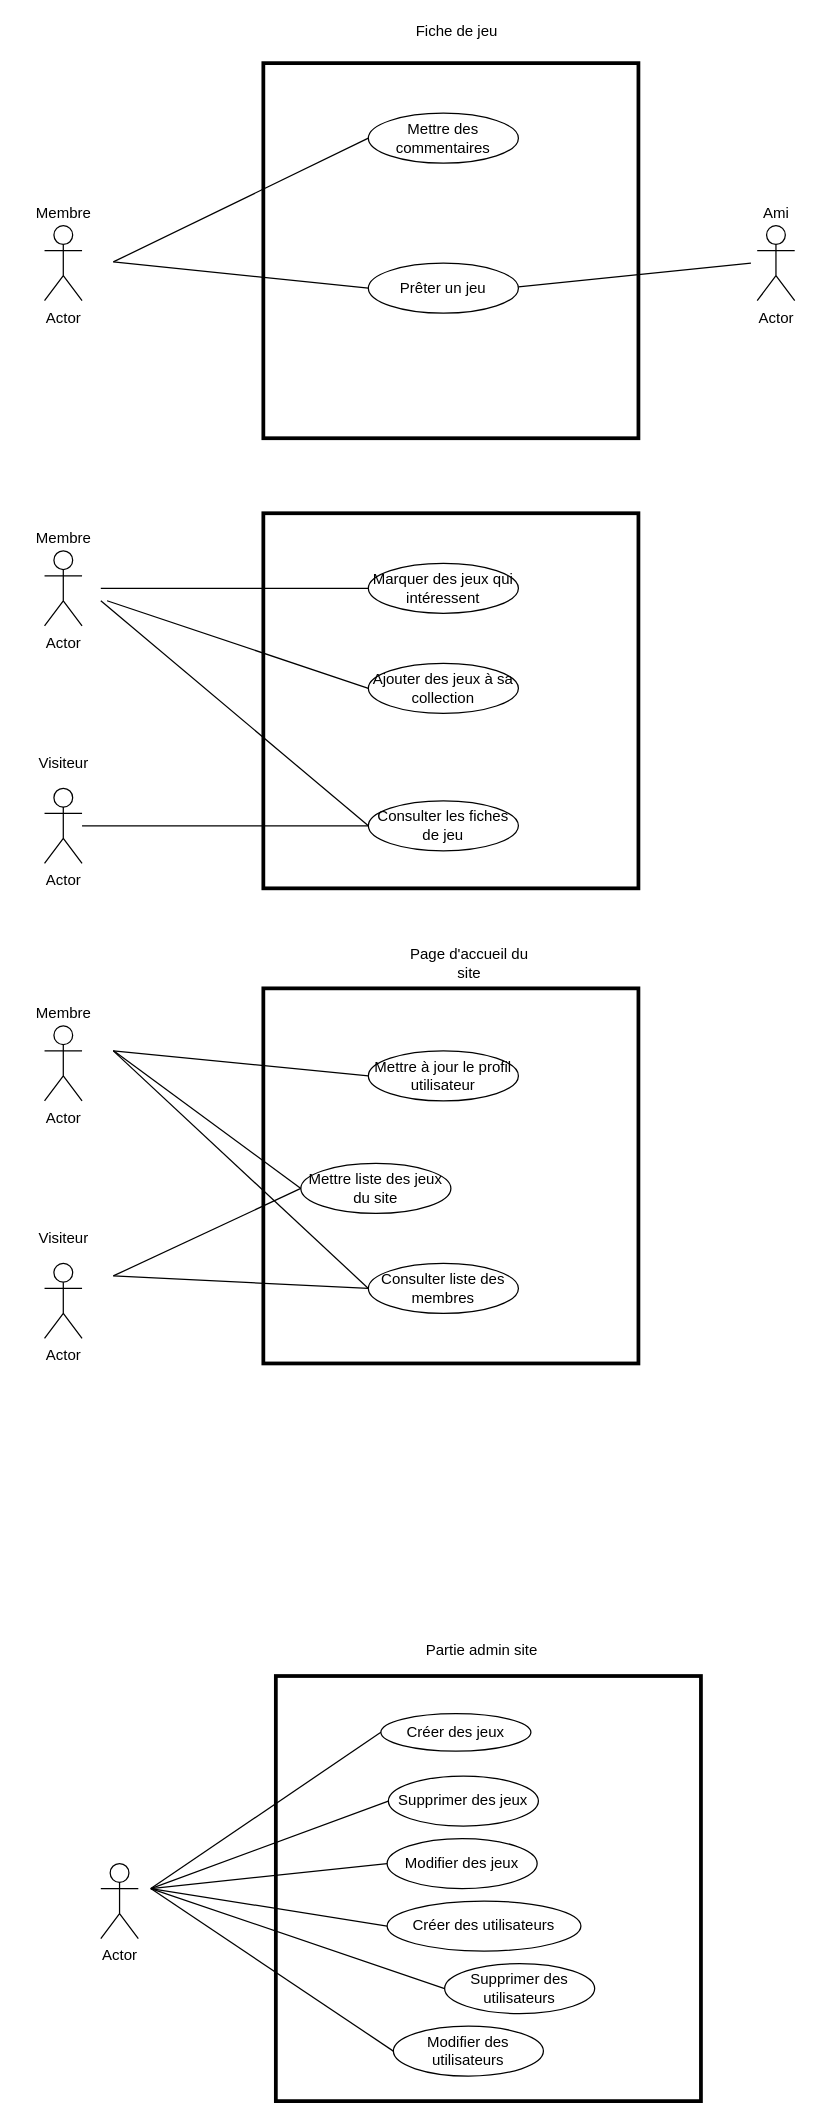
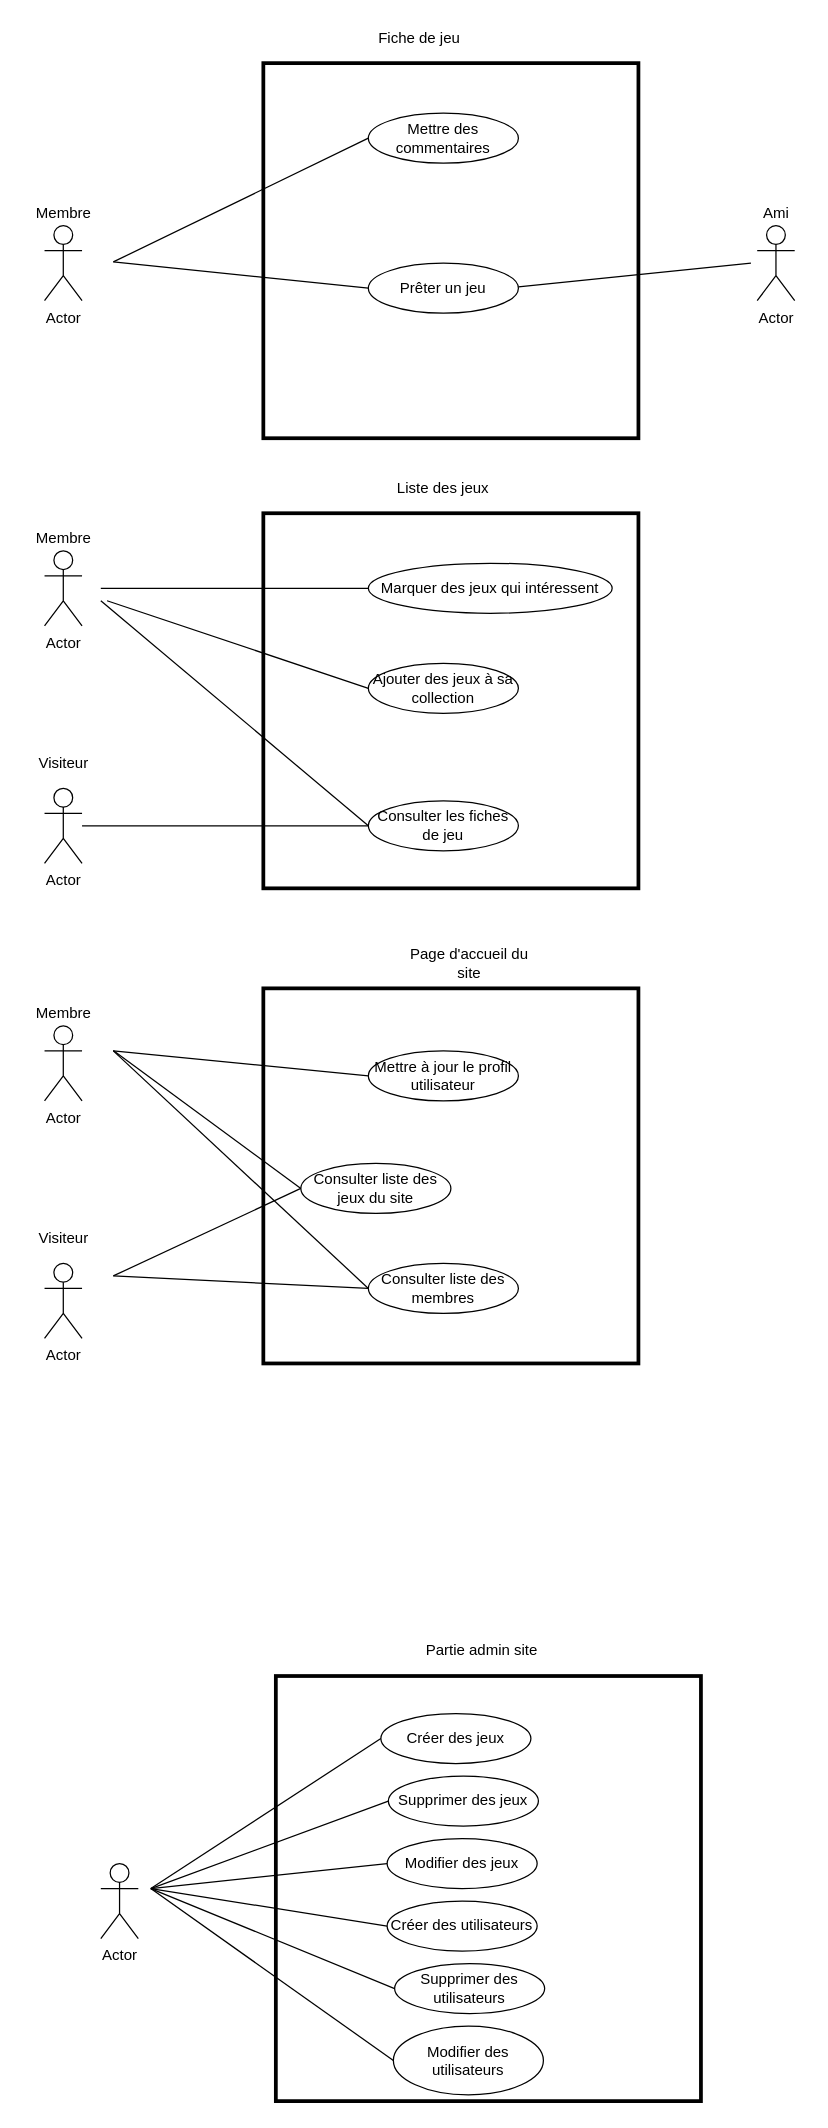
  <mxCell id="0" />
  <mxCell id="1" parent="0" />
  <mxCell id="2" value="" style="whiteSpace=wrap;html=1;aspect=fixed;strokeWidth=3;perimeterSpacing=5;fillColor=none;" vertex="1" parent="1"><mxGeometry x="210" y="790" width="300" height="300" as="geometry" /></mxCell>
  <mxCell id="3" value="Actor" style="shape=umlActor;verticalLabelPosition=bottom;verticalAlign=top;html=1;outlineConnect=0;" vertex="1" parent="1"><mxGeometry x="80" y="1490" width="30" height="60" as="geometry" /></mxCell>
  <mxCell id="4" value="Actor" style="shape=umlActor;verticalLabelPosition=bottom;verticalAlign=top;html=1;outlineConnect=0;" vertex="1" parent="1"><mxGeometry x="35" y="440" width="30" height="60" as="geometry" /></mxCell>
  <mxCell id="5" value="Actor" style="shape=umlActor;verticalLabelPosition=bottom;verticalAlign=top;html=1;outlineConnect=0;" vertex="1" parent="1"><mxGeometry x="35" y="630" width="30" height="60" as="geometry" /></mxCell>
  <mxCell id="6" value="Membre" style="text;html=1;align=center;verticalAlign=middle;resizable=0;points=[];autosize=1;strokeColor=none;" vertex="1" parent="1"><mxGeometry x="20" y="420" width="60" height="20" as="geometry" /></mxCell>
  <mxCell id="7" value="Visiteur" style="text;html=1;align=center;verticalAlign=middle;resizable=0;points=[];autosize=1;strokeColor=none;" vertex="1" parent="1"><mxGeometry x="20" y="600" width="60" height="20" as="geometry" /></mxCell>
- <mxCell id="8" value="Mettre liste des jeux du site" style="ellipse;whiteSpace=wrap;html=1;" vertex="1" parent="1"><mxGeometry x="240" y="930" width="120" height="40" as="geometry" /></mxCell>
+ <mxCell id="8" value="Consulter liste des jeux du site" style="ellipse;whiteSpace=wrap;html=1;" vertex="1" parent="1"><mxGeometry x="240" y="930" width="120" height="40" as="geometry" /></mxCell>
  <mxCell id="9" value="Consulter liste des membres" style="ellipse;whiteSpace=wrap;html=1;" vertex="1" parent="1"><mxGeometry x="294" y="1010" width="120" height="40" as="geometry" /></mxCell>
  <mxCell id="10" value="" style="endArrow=none;html=1;entryX=0;entryY=0.5;entryDx=0;entryDy=0;" edge="1" parent="1" target="9"><mxGeometry width="50" height="50" relative="1" as="geometry"><mxPoint x="90" y="1020" as="sourcePoint" /><mxPoint x="145" y="990" as="targetPoint" /></mxGeometry></mxCell>
  <mxCell id="11" value="" style="endArrow=none;html=1;entryX=0;entryY=0.5;entryDx=0;entryDy=0;" edge="1" parent="1" target="8"><mxGeometry width="50" height="50" relative="1" as="geometry"><mxPoint x="90" y="1020" as="sourcePoint" /><mxPoint x="290" y="950" as="targetPoint" /></mxGeometry></mxCell>
  <mxCell id="12" value="" style="endArrow=none;html=1;entryX=0;entryY=0.5;entryDx=0;entryDy=0;" edge="1" parent="1" target="9"><mxGeometry width="50" height="50" relative="1" as="geometry"><mxPoint x="90" y="840" as="sourcePoint" /><mxPoint x="304" y="960" as="targetPoint" /></mxGeometry></mxCell>
  <mxCell id="13" value="Page d'accueil du site" style="text;html=1;strokeColor=none;fillColor=none;align=center;verticalAlign=middle;whiteSpace=wrap;rounded=0;" vertex="1" parent="1"><mxGeometry x="320" y="760" width="110" height="20" as="geometry" /></mxCell>
  <mxCell id="14" value="" style="endArrow=none;html=1;entryX=0;entryY=0.5;entryDx=0;entryDy=0;" edge="1" parent="1" target="8"><mxGeometry width="50" height="50" relative="1" as="geometry"><mxPoint x="90" y="839.655" as="sourcePoint" /><mxPoint x="290" y="950" as="targetPoint" /></mxGeometry></mxCell>
  <mxCell id="15" value="Mettre à jour le profil utilisateur" style="ellipse;whiteSpace=wrap;html=1;" vertex="1" parent="1"><mxGeometry x="294" y="840" width="120" height="40" as="geometry" /></mxCell>
  <mxCell id="16" value="" style="endArrow=none;html=1;entryX=0;entryY=0.5;entryDx=0;entryDy=0;" edge="1" parent="1" target="15"><mxGeometry width="50" height="50" relative="1" as="geometry"><mxPoint x="90" y="840" as="sourcePoint" /><mxPoint x="304" y="960" as="targetPoint" /></mxGeometry></mxCell>
  <mxCell id="17" value="" style="whiteSpace=wrap;html=1;aspect=fixed;strokeWidth=3;perimeterSpacing=5;fillColor=none;" vertex="1" parent="1"><mxGeometry x="210" y="410" width="300" height="300" as="geometry" /></mxCell>
+ <mxCell id="18" value="Liste des jeux" style="text;html=1;strokeColor=none;fillColor=none;align=center;verticalAlign=middle;whiteSpace=wrap;rounded=0;" vertex="1" parent="1"><mxGeometry x="299" y="380" width="110" height="20" as="geometry" /></mxCell>
  <mxCell id="19" value="Actor" style="shape=umlActor;verticalLabelPosition=bottom;verticalAlign=top;html=1;outlineConnect=0;" vertex="1" parent="1"><mxGeometry x="35" y="820" width="30" height="60" as="geometry" /></mxCell>
  <mxCell id="20" value="Actor" style="shape=umlActor;verticalLabelPosition=bottom;verticalAlign=top;html=1;outlineConnect=0;" vertex="1" parent="1"><mxGeometry x="35" y="1010" width="30" height="60" as="geometry" /></mxCell>
  <mxCell id="21" value="Membre" style="text;html=1;align=center;verticalAlign=middle;resizable=0;points=[];autosize=1;strokeColor=none;" vertex="1" parent="1"><mxGeometry x="20" y="800" width="60" height="20" as="geometry" /></mxCell>
  <mxCell id="22" value="Visiteur" style="text;html=1;align=center;verticalAlign=middle;resizable=0;points=[];autosize=1;strokeColor=none;" vertex="1" parent="1"><mxGeometry x="20" y="980" width="60" height="20" as="geometry" /></mxCell>
  <mxCell id="23" value="Consulter les fiches de jeu" style="ellipse;whiteSpace=wrap;html=1;" vertex="1" parent="1"><mxGeometry x="294" y="640" width="120" height="40" as="geometry" /></mxCell>
  <mxCell id="24" value="" style="endArrow=none;html=1;entryX=0;entryY=0.5;entryDx=0;entryDy=0;" edge="1" parent="1" target="23"><mxGeometry width="50" height="50" relative="1" as="geometry"><mxPoint x="65" y="660" as="sourcePoint" /><mxPoint x="269" y="680" as="targetPoint" /></mxGeometry></mxCell>
  <mxCell id="25" value="" style="endArrow=none;html=1;entryX=0;entryY=0.5;entryDx=0;entryDy=0;" edge="1" parent="1" target="23"><mxGeometry width="50" height="50" relative="1" as="geometry"><mxPoint x="80" y="480" as="sourcePoint" /><mxPoint x="309" y="480" as="targetPoint" /></mxGeometry></mxCell>
  <mxCell id="26" value="Ajouter des jeux à sa collection" style="ellipse;whiteSpace=wrap;html=1;" vertex="1" parent="1"><mxGeometry x="294" y="530" width="120" height="40" as="geometry" /></mxCell>
- <mxCell id="27" value="Marquer des jeux qui intéressent" style="ellipse;whiteSpace=wrap;html=1;" vertex="1" parent="1"><mxGeometry x="294" y="450" width="120" height="40" as="geometry" /></mxCell>
+ <mxCell id="27" value="Marquer des jeux qui intéressent" style="ellipse;whiteSpace=wrap;html=1;" vertex="1" parent="1"><mxGeometry x="294" y="450" width="195" height="40" as="geometry" /></mxCell>
  <mxCell id="28" value="" style="endArrow=none;html=1;entryX=0;entryY=0.5;entryDx=0;entryDy=0;" edge="1" parent="1" target="26"><mxGeometry width="50" height="50" relative="1" as="geometry"><mxPoint x="85" y="480" as="sourcePoint" /><mxPoint x="299" y="650" as="targetPoint" /></mxGeometry></mxCell>
  <mxCell id="29" value="" style="endArrow=none;html=1;entryX=0;entryY=0.5;entryDx=0;entryDy=0;" edge="1" parent="1" target="27"><mxGeometry width="50" height="50" relative="1" as="geometry"><mxPoint x="80" y="470" as="sourcePoint" /><mxPoint x="289" y="540" as="targetPoint" /></mxGeometry></mxCell>
  <mxCell id="30" value="" style="whiteSpace=wrap;html=1;aspect=fixed;strokeWidth=3;perimeterSpacing=5;fillColor=none;" vertex="1" parent="1"><mxGeometry x="210" y="50" width="300" height="300" as="geometry" /></mxCell>
- <mxCell id="31" value="Fiche de jeu" style="text;html=1;strokeColor=none;fillColor=none;align=center;verticalAlign=middle;whiteSpace=wrap;rounded=0;" vertex="1" parent="1"><mxGeometry x="310" y="15" width="110" height="20" as="geometry" /></mxCell>
+ <mxCell id="31" value="Fiche de jeu" style="text;html=1;strokeColor=none;fillColor=none;align=center;verticalAlign=middle;whiteSpace=wrap;rounded=0;" vertex="1" parent="1"><mxGeometry x="280" y="20" width="110" height="20" as="geometry" /></mxCell>
  <mxCell id="32" value="Actor" style="shape=umlActor;verticalLabelPosition=bottom;verticalAlign=top;html=1;outlineConnect=0;" vertex="1" parent="1"><mxGeometry x="35" y="180" width="30" height="60" as="geometry" /></mxCell>
  <mxCell id="33" value="Membre" style="text;html=1;align=center;verticalAlign=middle;resizable=0;points=[];autosize=1;strokeColor=none;" vertex="1" parent="1"><mxGeometry x="20" y="160" width="60" height="20" as="geometry" /></mxCell>
  <mxCell id="34" value="Mettre des commentaires" style="ellipse;whiteSpace=wrap;html=1;" vertex="1" parent="1"><mxGeometry x="294" y="90" width="120" height="40" as="geometry" /></mxCell>
  <mxCell id="35" value="Prêter un jeu" style="ellipse;whiteSpace=wrap;html=1;" vertex="1" parent="1"><mxGeometry x="294" y="210" width="120" height="40" as="geometry" /></mxCell>
  <mxCell id="36" value="" style="endArrow=none;html=1;entryX=0;entryY=0.5;entryDx=0;entryDy=0;" edge="1" parent="1" target="34"><mxGeometry width="50" height="50" relative="1" as="geometry"><mxPoint x="90" y="209" as="sourcePoint" /><mxPoint x="304" y="209" as="targetPoint" /></mxGeometry></mxCell>
  <mxCell id="37" value="" style="endArrow=none;html=1;entryX=0;entryY=0.5;entryDx=0;entryDy=0;" edge="1" parent="1" target="35"><mxGeometry width="50" height="50" relative="1" as="geometry"><mxPoint x="90" y="209" as="sourcePoint" /><mxPoint x="304" y="209" as="targetPoint" /></mxGeometry></mxCell>
  <mxCell id="38" value="Actor" style="shape=umlActor;verticalLabelPosition=bottom;verticalAlign=top;html=1;outlineConnect=0;" vertex="1" parent="1"><mxGeometry x="605" y="180" width="30" height="60" as="geometry" /></mxCell>
  <mxCell id="39" value="Ami" style="text;html=1;align=center;verticalAlign=middle;resizable=0;points=[];autosize=1;strokeColor=none;" vertex="1" parent="1"><mxGeometry x="600" y="160" width="40" height="20" as="geometry" /></mxCell>
  <mxCell id="40" value="" style="endArrow=none;html=1;" edge="1" parent="1"><mxGeometry width="50" height="50" relative="1" as="geometry"><mxPoint x="414" y="229" as="sourcePoint" /><mxPoint x="600" y="210" as="targetPoint" /></mxGeometry></mxCell>
  <mxCell id="41" value="" style="whiteSpace=wrap;html=1;aspect=fixed;strokeWidth=3;perimeterSpacing=5;fillColor=none;" vertex="1" parent="1"><mxGeometry x="220" y="1340" width="340" height="340" as="geometry" /></mxCell>
  <mxCell id="42" value="Partie admin site" style="text;html=1;strokeColor=none;fillColor=none;align=center;verticalAlign=middle;whiteSpace=wrap;rounded=0;" vertex="1" parent="1"><mxGeometry x="330" y="1310" width="110" height="20" as="geometry" /></mxCell>
- <mxCell id="43" value="Créer des jeux" style="ellipse;whiteSpace=wrap;html=1;" vertex="1" parent="1"><mxGeometry x="304" y="1370" width="120" height="30" as="geometry" /></mxCell>
+ <mxCell id="43" value="Créer des jeux" style="ellipse;whiteSpace=wrap;html=1;" vertex="1" parent="1"><mxGeometry x="304" y="1370" width="120" height="40" as="geometry" /></mxCell>
  <mxCell id="44" value="Supprimer des jeux" style="ellipse;whiteSpace=wrap;html=1;" vertex="1" parent="1"><mxGeometry x="310" y="1420" width="120" height="40" as="geometry" /></mxCell>
  <mxCell id="45" value="Modifier des jeux" style="ellipse;whiteSpace=wrap;html=1;" vertex="1" parent="1"><mxGeometry x="309" y="1470" width="120" height="40" as="geometry" /></mxCell>
- <mxCell id="46" value="Créer des utilisateurs" style="ellipse;whiteSpace=wrap;html=1;" vertex="1" parent="1"><mxGeometry x="309" y="1520" width="155" height="40" as="geometry" /></mxCell>
- <mxCell id="47" value="Supprimer des utilisateurs" style="ellipse;whiteSpace=wrap;html=1;" vertex="1" parent="1"><mxGeometry x="355" y="1570" width="120" height="40" as="geometry" /></mxCell>
- <mxCell id="48" value="Modifier des utilisateurs" style="ellipse;whiteSpace=wrap;html=1;" vertex="1" parent="1"><mxGeometry x="314" y="1620" width="120" height="40" as="geometry" /></mxCell>
+ <mxCell id="46" value="Créer des utilisateurs" style="ellipse;whiteSpace=wrap;html=1;" vertex="1" parent="1"><mxGeometry x="309" y="1520" width="120" height="40" as="geometry" /></mxCell>
+ <mxCell id="47" value="Supprimer des utilisateurs" style="ellipse;whiteSpace=wrap;html=1;" vertex="1" parent="1"><mxGeometry x="315" y="1570" width="120" height="40" as="geometry" /></mxCell>
+ <mxCell id="48" value="Modifier des utilisateurs" style="ellipse;whiteSpace=wrap;html=1;" vertex="1" parent="1"><mxGeometry x="314" y="1620" width="120" height="55" as="geometry" /></mxCell>
  <mxCell id="49" value="" style="endArrow=none;html=1;entryX=0;entryY=0.5;entryDx=0;entryDy=0;" edge="1" parent="1" target="43"><mxGeometry width="50" height="50" relative="1" as="geometry"><mxPoint x="120" y="1510" as="sourcePoint" /><mxPoint x="324" y="1520" as="targetPoint" /></mxGeometry></mxCell>
  <mxCell id="50" value="" style="endArrow=none;html=1;entryX=0;entryY=0.5;entryDx=0;entryDy=0;" edge="1" parent="1" target="44"><mxGeometry width="50" height="50" relative="1" as="geometry"><mxPoint x="120" y="1510" as="sourcePoint" /><mxPoint x="314" y="1400" as="targetPoint" /></mxGeometry></mxCell>
  <mxCell id="51" value="" style="endArrow=none;html=1;entryX=0;entryY=0.5;entryDx=0;entryDy=0;" edge="1" parent="1" target="45"><mxGeometry width="50" height="50" relative="1" as="geometry"><mxPoint x="120" y="1510" as="sourcePoint" /><mxPoint x="324" y="1410" as="targetPoint" /></mxGeometry></mxCell>
  <mxCell id="52" value="" style="endArrow=none;html=1;entryX=0;entryY=0.5;entryDx=0;entryDy=0;" edge="1" parent="1" target="46"><mxGeometry width="50" height="50" relative="1" as="geometry"><mxPoint x="120" y="1510" as="sourcePoint" /><mxPoint x="334" y="1420" as="targetPoint" /></mxGeometry></mxCell>
  <mxCell id="53" value="" style="endArrow=none;html=1;entryX=0;entryY=0.5;entryDx=0;entryDy=0;" edge="1" parent="1" target="47"><mxGeometry width="50" height="50" relative="1" as="geometry"><mxPoint x="120" y="1510" as="sourcePoint" /><mxPoint x="344" y="1430" as="targetPoint" /></mxGeometry></mxCell>
  <mxCell id="54" value="" style="endArrow=none;html=1;entryX=0;entryY=0.5;entryDx=0;entryDy=0;" edge="1" parent="1" target="48"><mxGeometry width="50" height="50" relative="1" as="geometry"><mxPoint x="120" y="1510" as="sourcePoint" /><mxPoint x="354" y="1440" as="targetPoint" /></mxGeometry></mxCell>
